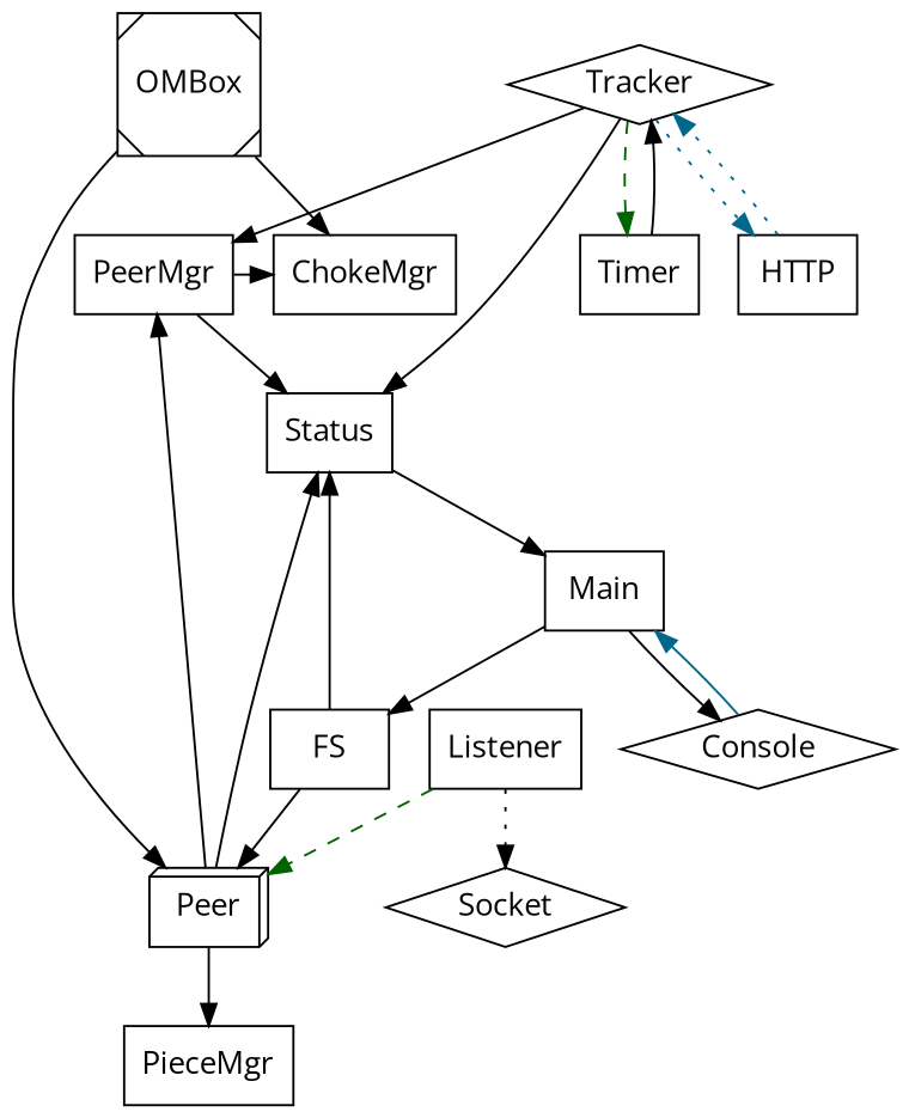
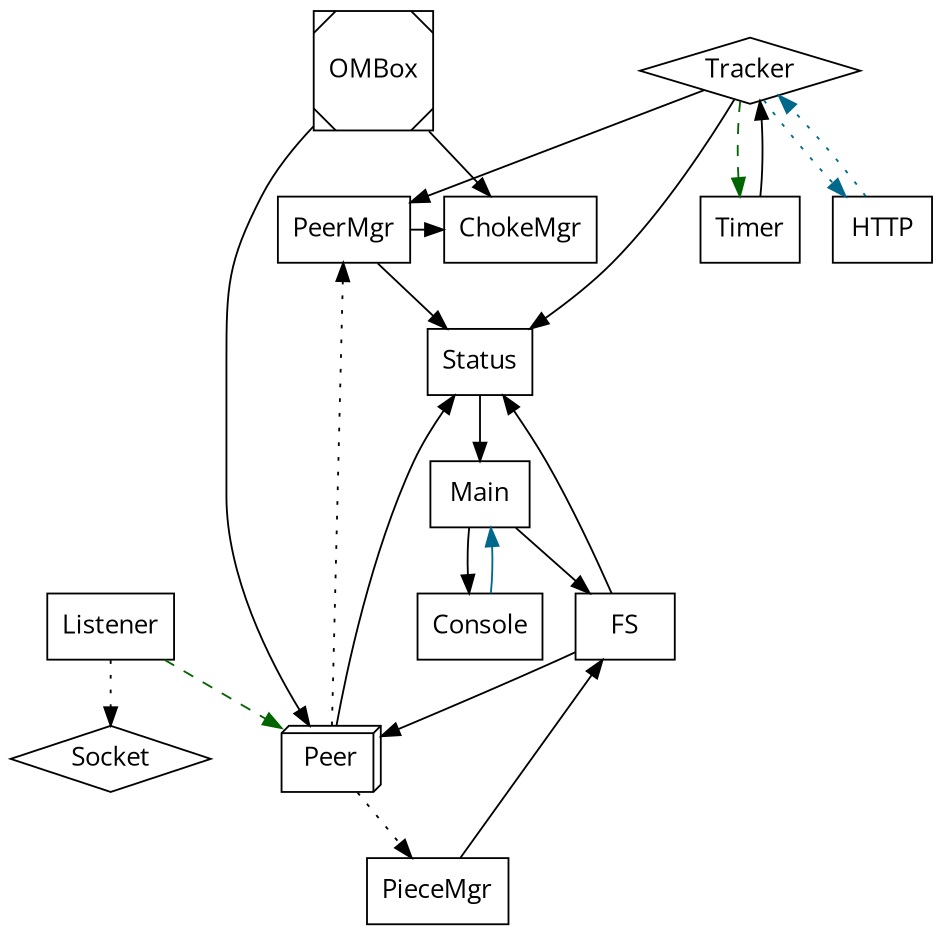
  digraph {
    fontname="Open Sans"
    node [fontname="Open Sans" shape=box]
    edge [color=black fontname="Open Sans" style=solid]
    PeerMgr
    ChokeMgr
    Status
    Tracker [shape=diamond]
    Timer
    HTTP
    Main
    Peer [shape=box3d]
    PieceMgr
    FS
    Socket [shape=diamond]
    OMBox [shape=Msquare]
-   Console [shape=diamond]
+   Console
    Listener
    subgraph sub_1 {
      rank=same
      PeerMgr
      ChokeMgr
    }
    PeerMgr -> ChokeMgr
    PeerMgr -> Status
    Status -> Main
    Tracker -> PeerMgr
    Tracker -> Status
    Tracker -> Timer [color=darkgreen style=dashed]
    Tracker -> HTTP [color=deepskyblue4 style=dotted]
    Timer -> Tracker
    HTTP -> Tracker [color=deepskyblue4 style=dotted]
    Main -> FS
    Main -> Console
-   Peer -> PeerMgr
+   Peer -> PeerMgr [style=dotted]
    Peer -> Status
-   Peer -> PieceMgr
+   Peer -> PieceMgr [style=dotted]
+   PieceMgr -> FS
    FS -> Status
    FS -> Peer
    OMBox -> ChokeMgr
    OMBox -> Peer
    Console -> Main [color=deepskyblue4]
    Listener -> Peer [color=darkgreen style=dashed]
    Listener -> Socket [style=dotted]
  }
